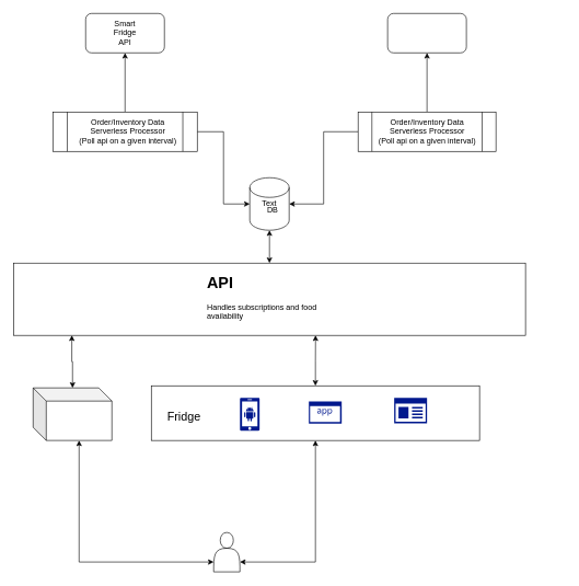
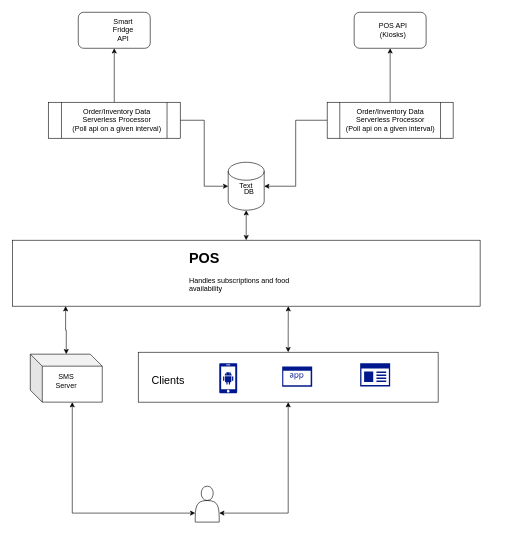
  <mxCell id="0" />
  <mxCell id="1" parent="0" />
  <mxCell id="2" style="edgeStyle=orthogonalEdgeStyle;rounded=0;orthogonalLoop=1;jettySize=auto;html=1;startArrow=classic;startFill=1;entryX=0.59;entryY=1;entryDx=0;entryDy=0;entryPerimeter=0;" edge="1" parent="1" source="39" target="29"><mxGeometry relative="1" as="geometry" /></mxCell>
  <mxCell id="3" value="" style="group" vertex="1" connectable="0" parent="1"><mxGeometry x="590" y="20" width="120" height="60" as="geometry" /></mxCell>
  <mxCell id="4" value="" style="rounded=1;whiteSpace=wrap;html=1;" vertex="1" parent="3"><mxGeometry width="120" height="60" as="geometry" /></mxCell>
+ <mxCell id="5" value="POS API&lt;br&gt;(Kiosks)" style="text;html=1;strokeColor=none;fillColor=none;align=center;verticalAlign=middle;whiteSpace=wrap;rounded=0;" vertex="1" parent="3"><mxGeometry x="30" y="20" width="70" height="20" as="geometry" /></mxCell>
  <mxCell id="6" value="" style="group" vertex="1" connectable="0" parent="1"><mxGeometry x="130" y="20" width="120" height="60" as="geometry" /></mxCell>
  <mxCell id="7" value="" style="rounded=1;whiteSpace=wrap;html=1;" vertex="1" parent="6"><mxGeometry width="120" height="60" as="geometry" /></mxCell>
- <mxCell id="8" value="Smart Fridge&lt;br&gt;API" style="text;html=1;strokeColor=none;fillColor=none;align=center;verticalAlign=middle;whiteSpace=wrap;rounded=0;" vertex="1" parent="6"><mxGeometry x="40" y="20" width="40" height="20" as="geometry" /></mxCell>
+ <mxCell id="8" value="Smart Fridge&lt;br&gt;API" style="text;html=1;strokeColor=none;fillColor=none;align=center;verticalAlign=middle;whiteSpace=wrap;rounded=0;" vertex="1" parent="6"><mxGeometry x="55" y="20" width="40" height="20" as="geometry" /></mxCell>
  <mxCell id="9" style="edgeStyle=orthogonalEdgeStyle;rounded=0;orthogonalLoop=1;jettySize=auto;html=1;entryX=0.5;entryY=1;entryDx=0;entryDy=0;exitX=0.5;exitY=0;exitDx=0;exitDy=0;" edge="1" parent="1" source="18" target="4"><mxGeometry relative="1" as="geometry"><mxPoint x="650" y="160" as="sourcePoint" /></mxGeometry></mxCell>
  <mxCell id="10" style="edgeStyle=orthogonalEdgeStyle;rounded=0;orthogonalLoop=1;jettySize=auto;html=1;entryX=0.5;entryY=1;entryDx=0;entryDy=0;exitX=0.5;exitY=0;exitDx=0;exitDy=0;" edge="1" parent="1" source="23" target="7"><mxGeometry relative="1" as="geometry"><mxPoint x="180" y="120" as="sourcePoint" /></mxGeometry></mxCell>
  <mxCell id="11" value="" style="shape=cylinder3;whiteSpace=wrap;html=1;boundedLbl=1;backgroundOutline=1;size=15;" vertex="1" parent="1"><mxGeometry x="380" y="270" width="60" height="80" as="geometry" /></mxCell>
  <mxCell id="12" value="DB" style="text;html=1;strokeColor=none;fillColor=none;align=center;verticalAlign=middle;whiteSpace=wrap;rounded=0;" vertex="1" parent="1"><mxGeometry x="395" y="310" width="40" height="20" as="geometry" /></mxCell>
  <mxCell id="13" style="edgeStyle=orthogonalEdgeStyle;rounded=0;orthogonalLoop=1;jettySize=auto;html=1;entryX=0;entryY=0.5;entryDx=0;entryDy=0;entryPerimeter=0;exitX=1;exitY=0.5;exitDx=0;exitDy=0;" edge="1" parent="1" source="23" target="11"><mxGeometry relative="1" as="geometry"><mxPoint x="240" y="160" as="sourcePoint" /></mxGeometry></mxCell>
  <mxCell id="14" style="edgeStyle=orthogonalEdgeStyle;rounded=0;orthogonalLoop=1;jettySize=auto;html=1;entryX=1;entryY=0.5;entryDx=0;entryDy=0;entryPerimeter=0;exitX=0;exitY=0.5;exitDx=0;exitDy=0;" edge="1" parent="1" source="18" target="11"><mxGeometry relative="1" as="geometry"><mxPoint x="610" y="200" as="sourcePoint" /></mxGeometry></mxCell>
  <mxCell id="15" value="" style="group" vertex="1" connectable="0" parent="1"><mxGeometry x="560" y="170" width="210" height="60" as="geometry" /></mxCell>
  <mxCell id="16" value="" style="group" vertex="1" connectable="0" parent="15"><mxGeometry x="-15" width="210" height="60" as="geometry" /></mxCell>
  <mxCell id="17" value="" style="group" vertex="1" connectable="0" parent="16"><mxGeometry width="210" height="60" as="geometry" /></mxCell>
  <mxCell id="18" value="" style="shape=process;whiteSpace=wrap;html=1;backgroundOutline=1;" vertex="1" parent="17"><mxGeometry width="210" height="60" as="geometry" /></mxCell>
  <mxCell id="19" value="Order/Inventory Data&lt;br&gt;Serverless Processor&lt;br&gt;(Poll api on a given interval)" style="text;html=1;strokeColor=none;fillColor=none;align=center;verticalAlign=middle;whiteSpace=wrap;rounded=0;" vertex="1" parent="17"><mxGeometry x="18.75" y="20" width="172.5" height="20" as="geometry" /></mxCell>
  <mxCell id="20" value="" style="group" vertex="1" connectable="0" parent="1"><mxGeometry x="140" y="170" width="200" height="60" as="geometry" /></mxCell>
  <mxCell id="21" value="" style="group" vertex="1" connectable="0" parent="20"><mxGeometry x="-60" width="260" height="60" as="geometry" /></mxCell>
  <mxCell id="22" value="" style="group" vertex="1" connectable="0" parent="21"><mxGeometry width="220" height="60" as="geometry" /></mxCell>
  <mxCell id="23" value="" style="shape=process;whiteSpace=wrap;html=1;backgroundOutline=1;" vertex="1" parent="22"><mxGeometry width="220" height="60" as="geometry" /></mxCell>
  <mxCell id="24" value="Order/Inventory Data&lt;br&gt;Serverless Processor&lt;br&gt;(Poll api on a given interval)" style="text;html=1;strokeColor=none;fillColor=none;align=center;verticalAlign=middle;whiteSpace=wrap;rounded=0;" vertex="1" parent="22"><mxGeometry x="27.5" y="20" width="172.5" height="20" as="geometry" /></mxCell>
  <mxCell id="25" style="edgeStyle=orthogonalEdgeStyle;rounded=0;orthogonalLoop=1;jettySize=auto;html=1;entryX=0.5;entryY=1;entryDx=0;entryDy=0;entryPerimeter=0;startArrow=classic;startFill=1;" edge="1" parent="1" source="29" target="11"><mxGeometry relative="1" as="geometry" /></mxCell>
  <mxCell id="26" value="Text" style="text;html=1;strokeColor=none;fillColor=none;align=center;verticalAlign=middle;whiteSpace=wrap;rounded=0;" vertex="1" parent="1"><mxGeometry x="390" y="300" width="40" height="20" as="geometry" /></mxCell>
  <mxCell id="27" value="" style="group" vertex="1" connectable="0" parent="1"><mxGeometry x="20" y="420" width="840" height="130" as="geometry" /></mxCell>
  <mxCell id="28" value="" style="group" vertex="1" connectable="0" parent="27"><mxGeometry y="-20" width="780" height="130" as="geometry" /></mxCell>
  <mxCell id="29" value="" style="rounded=0;whiteSpace=wrap;html=1;" vertex="1" parent="28"><mxGeometry width="780" height="110" as="geometry" /></mxCell>
- <mxCell id="30" value="&lt;h1&gt;API&lt;/h1&gt;&lt;p&gt;Handles subscriptions and food availability&lt;/p&gt;" style="text;html=1;strokeColor=none;fillColor=none;spacing=5;spacingTop=-20;whiteSpace=wrap;overflow=hidden;rounded=0;" vertex="1" parent="28"><mxGeometry x="290" y="10" width="190" height="120" as="geometry" /></mxCell>
+ <mxCell id="30" value="&lt;h1&gt;POS&lt;/h1&gt;&lt;p&gt;Handles subscriptions and food availability&lt;/p&gt;" style="text;html=1;strokeColor=none;fillColor=none;spacing=5;spacingTop=-20;whiteSpace=wrap;overflow=hidden;rounded=0;" vertex="1" parent="28"><mxGeometry x="290" y="10" width="190" height="120" as="geometry" /></mxCell>
  <mxCell id="31" style="edgeStyle=orthogonalEdgeStyle;rounded=0;orthogonalLoop=1;jettySize=auto;html=1;exitX=0;exitY=0.75;exitDx=0;exitDy=0;entryX=0;entryY=0;entryDx=70;entryDy=80;entryPerimeter=0;startArrow=classic;startFill=1;" edge="1" parent="1" source="33" target="36"><mxGeometry relative="1" as="geometry" /></mxCell>
  <mxCell id="32" style="edgeStyle=orthogonalEdgeStyle;rounded=0;orthogonalLoop=1;jettySize=auto;html=1;entryX=0.5;entryY=1;entryDx=0;entryDy=0;startArrow=classic;startFill=1;exitX=1;exitY=0.75;exitDx=0;exitDy=0;" edge="1" parent="1" source="33" target="39"><mxGeometry relative="1" as="geometry" /></mxCell>
  <mxCell id="33" value="" style="shape=actor;whiteSpace=wrap;html=1;" vertex="1" parent="1"><mxGeometry x="325" y="810" width="40" height="60" as="geometry" /></mxCell>
  <mxCell id="34" style="edgeStyle=orthogonalEdgeStyle;rounded=0;orthogonalLoop=1;jettySize=auto;html=1;entryX=0.114;entryY=1;entryDx=0;entryDy=0;entryPerimeter=0;startArrow=classic;startFill=1;" edge="1" parent="1" source="36" target="29"><mxGeometry relative="1" as="geometry" /></mxCell>
  <mxCell id="35" value="" style="group" vertex="1" connectable="0" parent="1"><mxGeometry x="50" y="590" width="120" height="80" as="geometry" /></mxCell>
  <mxCell id="36" value="" style="shape=cube;whiteSpace=wrap;html=1;boundedLbl=1;backgroundOutline=1;darkOpacity=0.05;darkOpacity2=0.1;" vertex="1" parent="35"><mxGeometry width="120" height="80" as="geometry" /></mxCell>
+ <mxCell id="37" value="SMS Server" style="text;html=1;strokeColor=none;fillColor=none;align=center;verticalAlign=middle;whiteSpace=wrap;rounded=0;" vertex="1" parent="35"><mxGeometry x="40" y="34.5" width="40" height="20" as="geometry" /></mxCell>
  <mxCell id="38" value="" style="group" vertex="1" connectable="0" parent="1"><mxGeometry x="230" y="586.75" width="500" height="83.25" as="geometry" /></mxCell>
  <mxCell id="39" value="" style="rounded=0;whiteSpace=wrap;html=1;" vertex="1" parent="38"><mxGeometry width="500" height="83.25" as="geometry" /></mxCell>
  <mxCell id="40" value="" style="aspect=fixed;pointerEvents=1;shadow=0;dashed=0;html=1;strokeColor=none;labelPosition=center;verticalLabelPosition=bottom;verticalAlign=top;align=center;fillColor=#00188D;shape=mxgraph.mscae.enterprise.android_phone" vertex="1" parent="38"><mxGeometry x="135" y="18.25" width="30" height="50" as="geometry" /></mxCell>
  <mxCell id="41" value="" style="aspect=fixed;pointerEvents=1;shadow=0;dashed=0;html=1;strokeColor=none;labelPosition=center;verticalLabelPosition=bottom;verticalAlign=top;align=center;fillColor=#00188D;shape=mxgraph.mscae.enterprise.app_generic" vertex="1" parent="38"><mxGeometry x="370" y="18.25" width="50" height="39" as="geometry" /></mxCell>
  <mxCell id="42" value="" style="aspect=fixed;pointerEvents=1;shadow=0;dashed=0;html=1;strokeColor=none;labelPosition=center;verticalLabelPosition=bottom;verticalAlign=top;align=center;fillColor=#00188D;shape=mxgraph.mscae.enterprise.application" vertex="1" parent="38"><mxGeometry x="240" y="23.75" width="50" height="34" as="geometry" /></mxCell>
- <mxCell id="43" value="&lt;font style=&quot;font-size: 18px&quot;&gt;Fridge&lt;/font&gt;" style="text;html=1;strokeColor=none;fillColor=none;align=center;verticalAlign=middle;whiteSpace=wrap;rounded=0;" vertex="1" parent="38"><mxGeometry x="30" y="37.25" width="40" height="20" as="geometry" /></mxCell>
+ <mxCell id="43" value="&lt;font style=&quot;font-size: 18px&quot;&gt;Clients&lt;/font&gt;" style="text;html=1;strokeColor=none;fillColor=none;align=center;verticalAlign=middle;whiteSpace=wrap;rounded=0;" vertex="1" parent="38"><mxGeometry x="30" y="37.25" width="40" height="20" as="geometry" /></mxCell>
